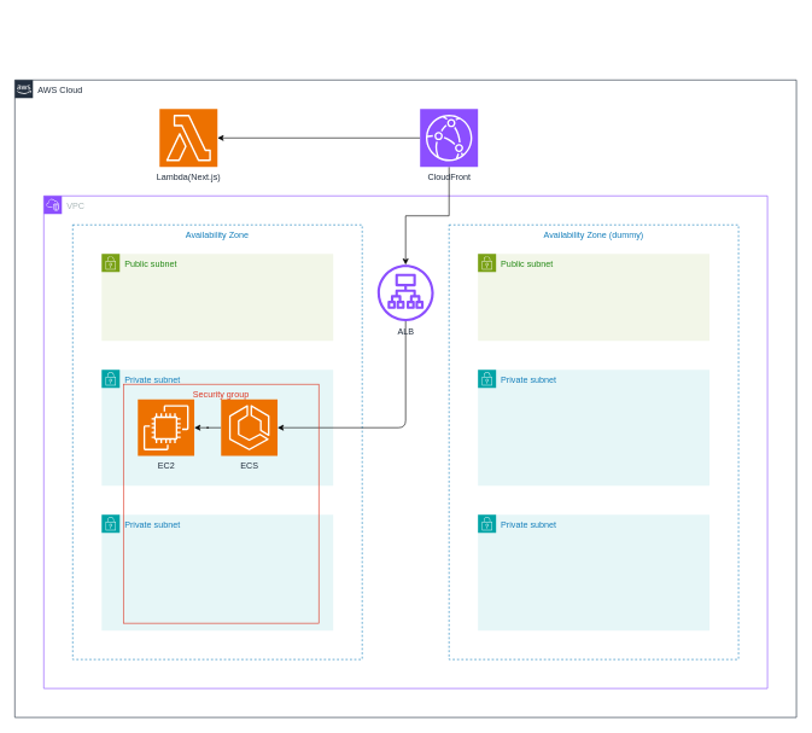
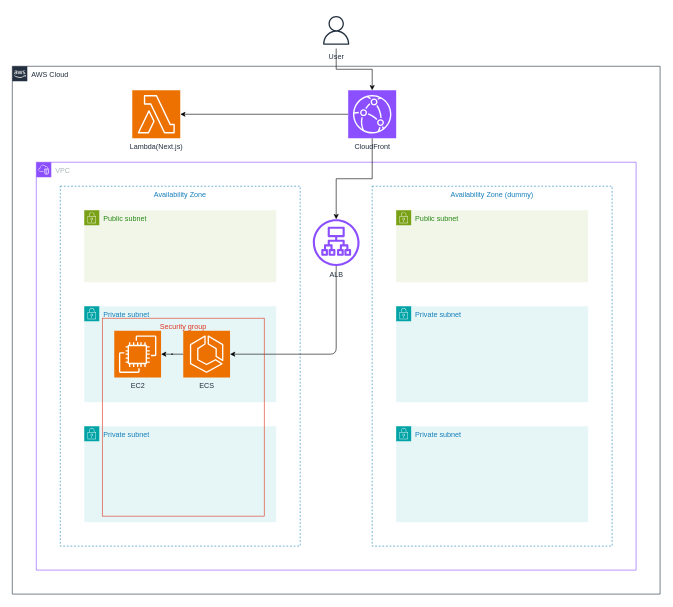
  <mxCell id="0" />
  <mxCell id="1" parent="0" />
  <mxCell id="2" value="AWS Cloud" style="points=[[0,0],[0.25,0],[0.5,0],[0.75,0],[1,0],[1,0.25],[1,0.5],[1,0.75],[1,1],[0.75,1],[0.5,1],[0.25,1],[0,1],[0,0.75],[0,0.5],[0,0.25]];outlineConnect=0;gradientColor=none;html=1;whiteSpace=wrap;fontSize=12;fontStyle=0;container=1;pointerEvents=0;collapsible=0;recursiveResize=0;shape=mxgraph.aws4.group;grIcon=mxgraph.aws4.group_aws_cloud_alt;strokeColor=#232F3E;fillColor=none;verticalAlign=top;align=left;spacingLeft=30;fontColor=#232F3E;dashed=0;" parent="1" vertex="1"><mxGeometry x="20" y="110" width="1080" height="880" as="geometry" /></mxCell>
  <mxCell id="3" value="VPC" style="points=[[0,0],[0.25,0],[0.5,0],[0.75,0],[1,0],[1,0.25],[1,0.5],[1,0.75],[1,1],[0.75,1],[0.5,1],[0.25,1],[0,1],[0,0.75],[0,0.5],[0,0.25]];outlineConnect=0;gradientColor=none;html=1;whiteSpace=wrap;fontSize=12;fontStyle=0;container=1;pointerEvents=0;collapsible=0;recursiveResize=0;shape=mxgraph.aws4.group;grIcon=mxgraph.aws4.group_vpc2;strokeColor=#8C4FFF;fillColor=none;verticalAlign=top;align=left;spacingLeft=30;fontColor=#AAB7B8;dashed=0;" parent="2" vertex="1"><mxGeometry x="40" y="160" width="1000" height="680" as="geometry" /></mxCell>
  <mxCell id="4" value="Availability Zone (dummy)" style="fillColor=none;strokeColor=#147EBA;dashed=1;verticalAlign=top;fontStyle=0;fontColor=#147EBA;whiteSpace=wrap;html=1;" parent="3" vertex="1"><mxGeometry x="560" y="40" width="400" height="600" as="geometry" /></mxCell>
  <mxCell id="5" value="Availability Zone" style="fillColor=none;strokeColor=#147EBA;dashed=1;verticalAlign=top;fontStyle=0;fontColor=#147EBA;whiteSpace=wrap;html=1;" parent="3" vertex="1"><mxGeometry x="40" y="40" width="400" height="600" as="geometry" /></mxCell>
  <mxCell id="6" value="Public subnet" style="points=[[0,0],[0.25,0],[0.5,0],[0.75,0],[1,0],[1,0.25],[1,0.5],[1,0.75],[1,1],[0.75,1],[0.5,1],[0.25,1],[0,1],[0,0.75],[0,0.5],[0,0.25]];outlineConnect=0;gradientColor=none;html=1;whiteSpace=wrap;fontSize=12;fontStyle=0;container=1;pointerEvents=0;collapsible=0;recursiveResize=0;shape=mxgraph.aws4.group;grIcon=mxgraph.aws4.group_security_group;grStroke=0;strokeColor=#7AA116;fillColor=#F2F6E8;verticalAlign=top;align=left;spacingLeft=30;fontColor=#248814;dashed=0;" parent="3" vertex="1"><mxGeometry x="80" y="80" width="320" height="120" as="geometry" /></mxCell>
  <mxCell id="7" value="Public subnet" style="points=[[0,0],[0.25,0],[0.5,0],[0.75,0],[1,0],[1,0.25],[1,0.5],[1,0.75],[1,1],[0.75,1],[0.5,1],[0.25,1],[0,1],[0,0.75],[0,0.5],[0,0.25]];outlineConnect=0;gradientColor=none;html=1;whiteSpace=wrap;fontSize=12;fontStyle=0;container=1;pointerEvents=0;collapsible=0;recursiveResize=0;shape=mxgraph.aws4.group;grIcon=mxgraph.aws4.group_security_group;grStroke=0;strokeColor=#7AA116;fillColor=#F2F6E8;verticalAlign=top;align=left;spacingLeft=30;fontColor=#248814;dashed=0;" parent="3" vertex="1"><mxGeometry x="600" y="80" width="320" height="120" as="geometry" /></mxCell>
  <mxCell id="8" value="Private subnet" style="points=[[0,0],[0.25,0],[0.5,0],[0.75,0],[1,0],[1,0.25],[1,0.5],[1,0.75],[1,1],[0.75,1],[0.5,1],[0.25,1],[0,1],[0,0.75],[0,0.5],[0,0.25]];outlineConnect=0;gradientColor=none;html=1;whiteSpace=wrap;fontSize=12;fontStyle=0;container=1;pointerEvents=0;collapsible=0;recursiveResize=0;shape=mxgraph.aws4.group;grIcon=mxgraph.aws4.group_security_group;grStroke=0;strokeColor=#00A4A6;fillColor=#E6F6F7;verticalAlign=top;align=left;spacingLeft=30;fontColor=#147EBA;dashed=0;" parent="3" vertex="1"><mxGeometry x="80" y="240" width="320" height="160" as="geometry" /></mxCell>
  <mxCell id="9" value="Private subnet" style="points=[[0,0],[0.25,0],[0.5,0],[0.75,0],[1,0],[1,0.25],[1,0.5],[1,0.75],[1,1],[0.75,1],[0.5,1],[0.25,1],[0,1],[0,0.75],[0,0.5],[0,0.25]];outlineConnect=0;gradientColor=none;html=1;whiteSpace=wrap;fontSize=12;fontStyle=0;container=1;pointerEvents=0;collapsible=0;recursiveResize=0;shape=mxgraph.aws4.group;grIcon=mxgraph.aws4.group_security_group;grStroke=0;strokeColor=#00A4A6;fillColor=#E6F6F7;verticalAlign=top;align=left;spacingLeft=30;fontColor=#147EBA;dashed=0;" parent="3" vertex="1"><mxGeometry x="600" y="240" width="320" height="160" as="geometry" /></mxCell>
  <mxCell id="10" style="edgeStyle=orthogonalEdgeStyle;rounded=1;orthogonalLoop=1;jettySize=auto;html=1;entryX=1;entryY=0.5;entryDx=0;entryDy=0;entryPerimeter=0;curved=0;" parent="3" source="11" target="13" edge="1"><mxGeometry relative="1" as="geometry"><Array as="points"><mxPoint x="500" y="320" /></Array></mxGeometry></mxCell>
  <mxCell id="11" value="ALB" style="sketch=0;outlineConnect=0;fontColor=#232F3E;gradientColor=none;fillColor=#8C4FFF;strokeColor=none;dashed=0;verticalLabelPosition=bottom;verticalAlign=top;align=center;html=1;fontSize=12;fontStyle=0;aspect=fixed;pointerEvents=1;shape=mxgraph.aws4.application_load_balancer;" parent="3" vertex="1"><mxGeometry x="461" y="95" width="78" height="78" as="geometry" /></mxCell>
  <mxCell id="12" style="edgeStyle=orthogonalEdgeStyle;rounded=0;orthogonalLoop=1;jettySize=auto;html=1;" parent="3" source="13" target="16" edge="1"><mxGeometry relative="1" as="geometry" /></mxCell>
  <mxCell id="13" value="ECS" style="sketch=0;points=[[0,0,0],[0.25,0,0],[0.5,0,0],[0.75,0,0],[1,0,0],[0,1,0],[0.25,1,0],[0.5,1,0],[0.75,1,0],[1,1,0],[0,0.25,0],[0,0.5,0],[0,0.75,0],[1,0.25,0],[1,0.5,0],[1,0.75,0]];outlineConnect=0;fontColor=#232F3E;fillColor=#ED7100;strokeColor=#ffffff;dashed=0;verticalLabelPosition=bottom;verticalAlign=top;align=center;html=1;fontSize=12;fontStyle=0;aspect=fixed;shape=mxgraph.aws4.resourceIcon;resIcon=mxgraph.aws4.ecs;" parent="3" vertex="1"><mxGeometry x="245" y="281" width="78" height="78" as="geometry" /></mxCell>
  <mxCell id="14" value="Private subnet" style="points=[[0,0],[0.25,0],[0.5,0],[0.75,0],[1,0],[1,0.25],[1,0.5],[1,0.75],[1,1],[0.75,1],[0.5,1],[0.25,1],[0,1],[0,0.75],[0,0.5],[0,0.25]];outlineConnect=0;gradientColor=none;html=1;whiteSpace=wrap;fontSize=12;fontStyle=0;container=1;pointerEvents=0;collapsible=0;recursiveResize=0;shape=mxgraph.aws4.group;grIcon=mxgraph.aws4.group_security_group;grStroke=0;strokeColor=#00A4A6;fillColor=#E6F6F7;verticalAlign=top;align=left;spacingLeft=30;fontColor=#147EBA;dashed=0;" parent="3" vertex="1"><mxGeometry x="600" y="440" width="320" height="160" as="geometry" /></mxCell>
  <mxCell id="15" value="Private subnet" style="points=[[0,0],[0.25,0],[0.5,0],[0.75,0],[1,0],[1,0.25],[1,0.5],[1,0.75],[1,1],[0.75,1],[0.5,1],[0.25,1],[0,1],[0,0.75],[0,0.5],[0,0.25]];outlineConnect=0;gradientColor=none;html=1;whiteSpace=wrap;fontSize=12;fontStyle=0;container=1;pointerEvents=0;collapsible=0;recursiveResize=0;shape=mxgraph.aws4.group;grIcon=mxgraph.aws4.group_security_group;grStroke=0;strokeColor=#00A4A6;fillColor=#E6F6F7;verticalAlign=top;align=left;spacingLeft=30;fontColor=#147EBA;dashed=0;" parent="3" vertex="1"><mxGeometry x="80" y="440" width="320" height="160" as="geometry" /></mxCell>
  <mxCell id="16" value="EC2" style="sketch=0;points=[[0,0,0],[0.25,0,0],[0.5,0,0],[0.75,0,0],[1,0,0],[0,1,0],[0.25,1,0],[0.5,1,0],[0.75,1,0],[1,1,0],[0,0.25,0],[0,0.5,0],[0,0.75,0],[1,0.25,0],[1,0.5,0],[1,0.75,0]];outlineConnect=0;fontColor=#232F3E;fillColor=#ED7100;strokeColor=#ffffff;dashed=0;verticalLabelPosition=bottom;verticalAlign=top;align=center;html=1;fontSize=12;fontStyle=0;aspect=fixed;shape=mxgraph.aws4.resourceIcon;resIcon=mxgraph.aws4.ec2;" parent="3" vertex="1"><mxGeometry x="130" y="281" width="78" height="78" as="geometry" /></mxCell>
  <mxCell id="17" value="Security group" style="fillColor=none;strokeColor=#DD3522;verticalAlign=top;fontStyle=0;fontColor=#DD3522;whiteSpace=wrap;html=1;" parent="3" vertex="1"><mxGeometry x="110" y="260" width="270" height="330" as="geometry" /></mxCell>
  <mxCell id="18" style="edgeStyle=orthogonalEdgeStyle;rounded=0;orthogonalLoop=1;jettySize=auto;html=1;" parent="2" source="20" target="21" edge="1"><mxGeometry relative="1" as="geometry" /></mxCell>
  <mxCell id="19" style="edgeStyle=orthogonalEdgeStyle;rounded=0;orthogonalLoop=1;jettySize=auto;html=1;" parent="2" source="20" target="11" edge="1"><mxGeometry relative="1" as="geometry" /></mxCell>
  <mxCell id="20" value="CloudFront" style="sketch=0;points=[[0,0,0],[0.25,0,0],[0.5,0,0],[0.75,0,0],[1,0,0],[0,1,0],[0.25,1,0],[0.5,1,0],[0.75,1,0],[1,1,0],[0,0.25,0],[0,0.5,0],[0,0.75,0],[1,0.25,0],[1,0.5,0],[1,0.75,0]];outlineConnect=0;fontColor=#232F3E;fillColor=#8C4FFF;strokeColor=#ffffff;dashed=0;verticalLabelPosition=bottom;verticalAlign=top;align=center;html=1;fontSize=12;fontStyle=0;aspect=fixed;shape=mxgraph.aws4.resourceIcon;resIcon=mxgraph.aws4.cloudfront;" parent="2" vertex="1"><mxGeometry x="560" y="40" width="80" height="80" as="geometry" /></mxCell>
  <mxCell id="21" value="Lambda(Next.js)" style="sketch=0;points=[[0,0,0],[0.25,0,0],[0.5,0,0],[0.75,0,0],[1,0,0],[0,1,0],[0.25,1,0],[0.5,1,0],[0.75,1,0],[1,1,0],[0,0.25,0],[0,0.5,0],[0,0.75,0],[1,0.25,0],[1,0.5,0],[1,0.75,0]];outlineConnect=0;fontColor=#232F3E;fillColor=#ED7100;strokeColor=#ffffff;dashed=0;verticalLabelPosition=bottom;verticalAlign=top;align=center;html=1;fontSize=12;fontStyle=0;aspect=fixed;shape=mxgraph.aws4.resourceIcon;resIcon=mxgraph.aws4.lambda;" parent="2" vertex="1"><mxGeometry x="200" y="40" width="80" height="80" as="geometry" /></mxCell>
+ <mxCell id="22" style="edgeStyle=orthogonalEdgeStyle;rounded=0;orthogonalLoop=1;jettySize=auto;html=1;" parent="1" source="23" target="20" edge="1"><mxGeometry relative="1" as="geometry" /></mxCell>
+ <mxCell id="23" value="User" style="sketch=0;outlineConnect=0;fontColor=#232F3E;gradientColor=none;strokeColor=#232F3E;fillColor=#ffffff;dashed=0;verticalLabelPosition=bottom;verticalAlign=top;align=center;html=1;fontSize=12;fontStyle=0;aspect=fixed;shape=mxgraph.aws4.resourceIcon;resIcon=mxgraph.aws4.user;" parent="1" vertex="1"><mxGeometry x="530" y="20" width="60" height="60" as="geometry" /></mxCell>
